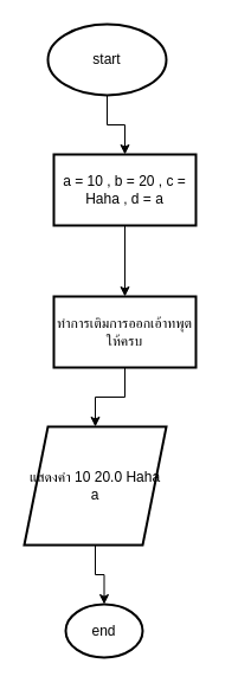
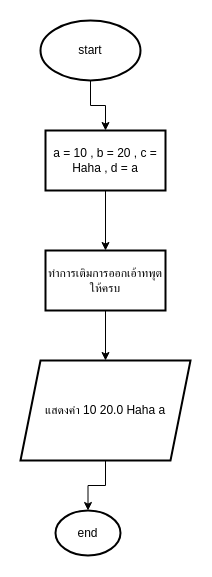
  <mxCell id="0" />
  <mxCell id="1" parent="0" />
  <mxCell id="2" value="" style="edgeStyle=orthogonalEdgeStyle;rounded=0;orthogonalLoop=1;jettySize=auto;html=1;" parent="1" source="3" target="5" edge="1"><mxGeometry relative="1" as="geometry" /></mxCell>
  <mxCell id="3" value="start" style="strokeWidth=2;html=1;shape=mxgraph.flowchart.start_1;whiteSpace=wrap;" parent="1" vertex="1"><mxGeometry x="40" y="20" width="100" height="60" as="geometry" /></mxCell>
  <mxCell id="4" style="edgeStyle=orthogonalEdgeStyle;rounded=0;orthogonalLoop=1;jettySize=auto;html=1;entryX=0.5;entryY=0;entryDx=0;entryDy=0;" edge="1" parent="1" source="5" target="10"><mxGeometry relative="1" as="geometry"><mxPoint x="105" y="230" as="targetPoint" /></mxGeometry></mxCell>
  <mxCell id="5" value="a = 10 , b = 20 , c = Haha , d = a" style="whiteSpace=wrap;html=1;strokeWidth=2;" parent="1" vertex="1"><mxGeometry x="45" y="130" width="120" height="60" as="geometry" /></mxCell>
  <mxCell id="6" value="" style="edgeStyle=orthogonalEdgeStyle;rounded=0;orthogonalLoop=1;jettySize=auto;html=1;" parent="1" source="7" target="8" edge="1"><mxGeometry relative="1" as="geometry" /></mxCell>
- <mxCell id="7" value="แสดงค่า&amp;nbsp;10 20.0 Haha a" style="shape=parallelogram;perimeter=parallelogramPerimeter;whiteSpace=wrap;html=1;fixedSize=1;strokeWidth=2;" parent="1" vertex="1"><mxGeometry x="20" y="360" width="120" height="100" as="geometry" /></mxCell>
+ <mxCell id="7" value="แสดงค่า&amp;nbsp;10 20.0 Haha a" style="shape=parallelogram;perimeter=parallelogramPerimeter;whiteSpace=wrap;html=1;fixedSize=1;strokeWidth=2;" parent="1" vertex="1"><mxGeometry x="20" y="360" width="170" height="100" as="geometry" /></mxCell>
  <mxCell id="8" value="end" style="strokeWidth=2;html=1;shape=mxgraph.flowchart.start_1;whiteSpace=wrap;" parent="1" vertex="1"><mxGeometry x="55" y="510" width="65" height="45" as="geometry" /></mxCell>
  <mxCell id="9" value="" style="edgeStyle=orthogonalEdgeStyle;rounded=0;orthogonalLoop=1;jettySize=auto;html=1;" edge="1" parent="1" source="10" target="7"><mxGeometry relative="1" as="geometry" /></mxCell>
  <mxCell id="10" value="ทำการเติมการออกเอ้าทพุตให้ครบ" style="whiteSpace=wrap;html=1;strokeWidth=2;" vertex="1" parent="1"><mxGeometry x="45" y="250" width="120" height="60" as="geometry" /></mxCell>
